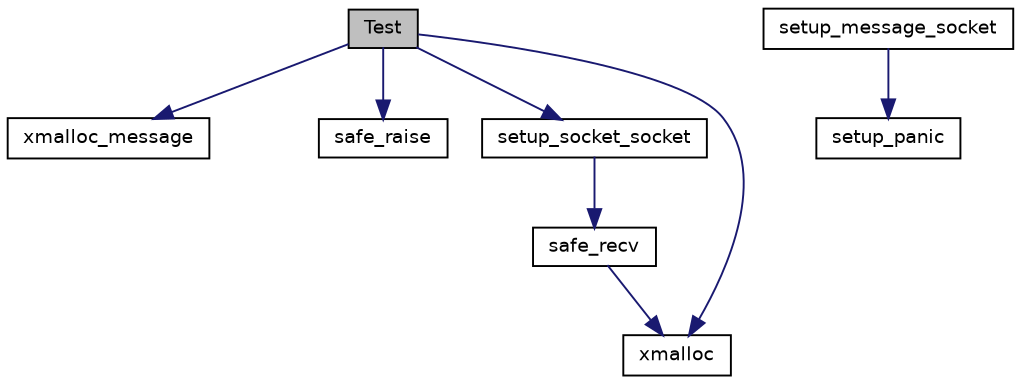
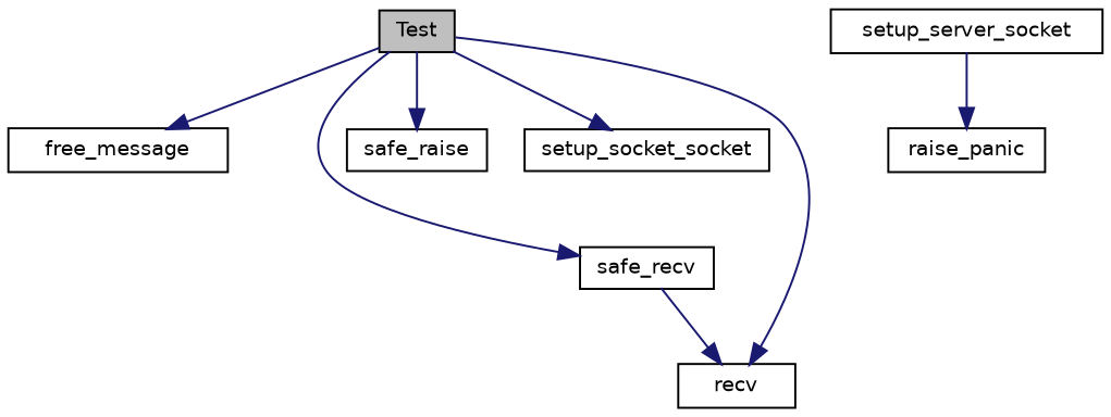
  digraph {
    rankdir=TB
    node [color=black fillcolor=white fontname=Helvetica fontsize=10 shape=record style=filled]
    edge [color=midnightblue fontname=Helvetica fontsize=10 labelfontname=Helvetica labelfontsize=10 style=solid]
    n1 [fillcolor=grey75 fontcolor=black height=0.2 label=Test width=0.4]
-   n2 [height=0.2 label=xmalloc_message width=0.4]
+   n2 [height=0.2 label=free_message width=0.4]
    n3 [height=0.2 label=safe_recv width=0.4]
    n4 [height=0.2 label=safe_raise width=0.4]
    n5 [height=0.2 label=setup_socket_socket width=0.4]
-   n6 [height=0.2 label=xmalloc width=0.4]
-   n7 [height=0.2 label=setup_message_socket width=0.4]
-   n8 [height=0.2 label=setup_panic width=0.4]
+   n6 [height=0.2 label=recv width=0.4]
+   n7 [height=0.2 label=setup_server_socket width=0.4]
+   n8 [height=0.2 label=raise_panic width=0.4]
    n1 -> n2
-   n5 -> n3
+   n1 -> n3
    n1 -> n4
    n1 -> n5
    n1 -> n6
    n3 -> n6
    n7 -> n8
  }
